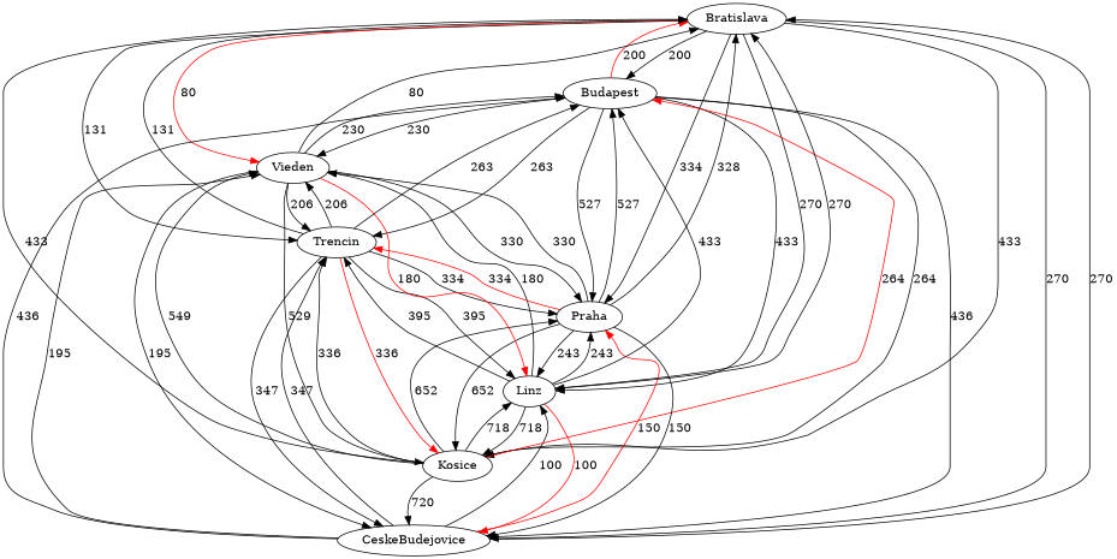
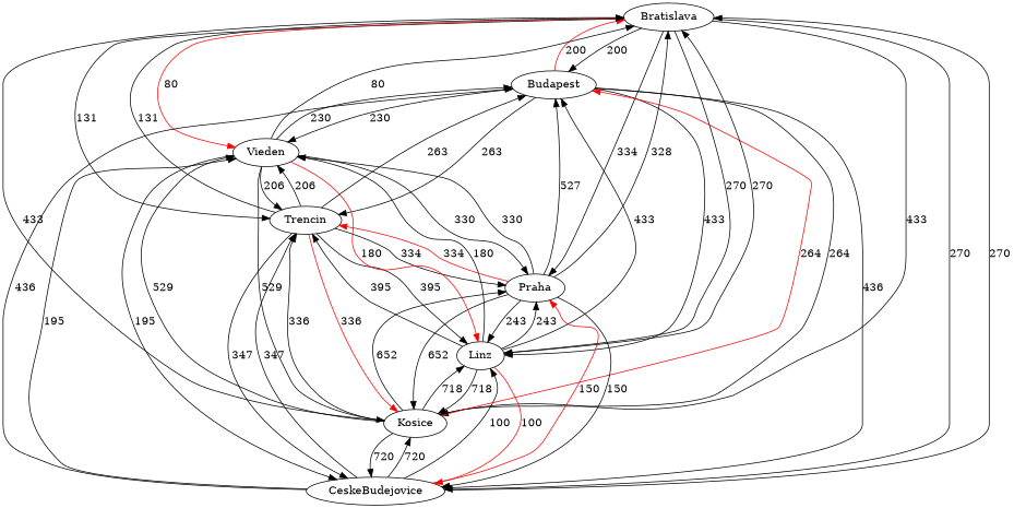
  digraph {
    edge [weight=270]
    Bratislava
    Budapest
    CeskeBudejovice
    Kosice
    Linz
    Praha
    Trencin
    Vieden
    Bratislava -> Budapest [label=200 weight=200]
    Bratislava -> CeskeBudejovice [label=270]
    Bratislava -> Kosice [label=433 weight=433]
    Bratislava -> Linz [label=270]
    Bratislava -> Praha [label=334 weight=328]
    Bratislava -> Trencin [label=131 weight=131]
    Bratislava -> Vieden [color=red label=80 weight=80]
    Budapest -> Bratislava [color=red label=200 weight=200]
    Budapest -> CeskeBudejovice [label=436 weight=436]
    Budapest -> Kosice [label=264 weight=264]
    Budapest -> Linz [label=433 weight=433]
-   Budapest -> Praha [label=527 weight=527]
    Budapest -> Trencin [label=263 weight=263]
    Budapest -> Vieden [label=230 weight=230]
    CeskeBudejovice -> Bratislava [label=270]
    CeskeBudejovice -> Budapest [label=436 weight=436]
+   CeskeBudejovice -> Kosice [label=720 weight=720]
    CeskeBudejovice -> Linz [label=100 weight=100]
    CeskeBudejovice -> Praha [color=red label=150 weight=150]
    CeskeBudejovice -> Trencin [label=347 weight=347]
    CeskeBudejovice -> Vieden [label=195 weight=195]
    Kosice -> Bratislava [label=433 weight=433]
    Kosice -> Budapest [color=red label=264 weight=264]
    Kosice -> CeskeBudejovice [label=720 weight=720]
    Kosice -> Linz [label=718 weight=718]
    Kosice -> Praha [label=652 weight=652]
    Kosice -> Trencin [label=336 weight=336]
-   Kosice -> Vieden [label=549 weight=529]
+   Kosice -> Vieden [label=529 weight=529]
    Linz -> Bratislava [label=270]
    Linz -> Budapest [label=433 weight=433]
    Linz -> CeskeBudejovice [color=red label=100 weight=100]
    Linz -> Kosice [label=718 weight=718]
    Linz -> Praha [label=243 weight=243]
    Linz -> Trencin [label=395 weight=395]
    Linz -> Vieden [label=180 weight=180]
    Praha -> Bratislava [label=328 weight=328]
    Praha -> Budapest [label=527 weight=527]
    Praha -> CeskeBudejovice [label=150 weight=150]
    Praha -> Kosice [label=652 weight=652]
    Praha -> Linz [label=243 weight=243]
    Praha -> Trencin [color=red label=334 weight=334]
    Praha -> Vieden [label=330 weight=330]
    Trencin -> Bratislava [label=131 weight=131]
    Trencin -> Budapest [label=263 weight=263]
    Trencin -> CeskeBudejovice [label=347 weight=347]
    Trencin -> Kosice [color=red label=336 weight=336]
    Trencin -> Linz [label=395 weight=395]
    Trencin -> Praha [label=334 weight=334]
    Trencin -> Vieden [label=206 weight=206]
    Vieden -> Bratislava [label=80 weight=80]
    Vieden -> Budapest [label=230 weight=230]
    Vieden -> CeskeBudejovice [label=195 weight=195]
    Vieden -> Kosice [label=529 weight=529]
    Vieden -> Linz [color=red label=180 weight=180]
    Vieden -> Praha [label=330 weight=330]
    Vieden -> Trencin [label=206 weight=206]
  }
